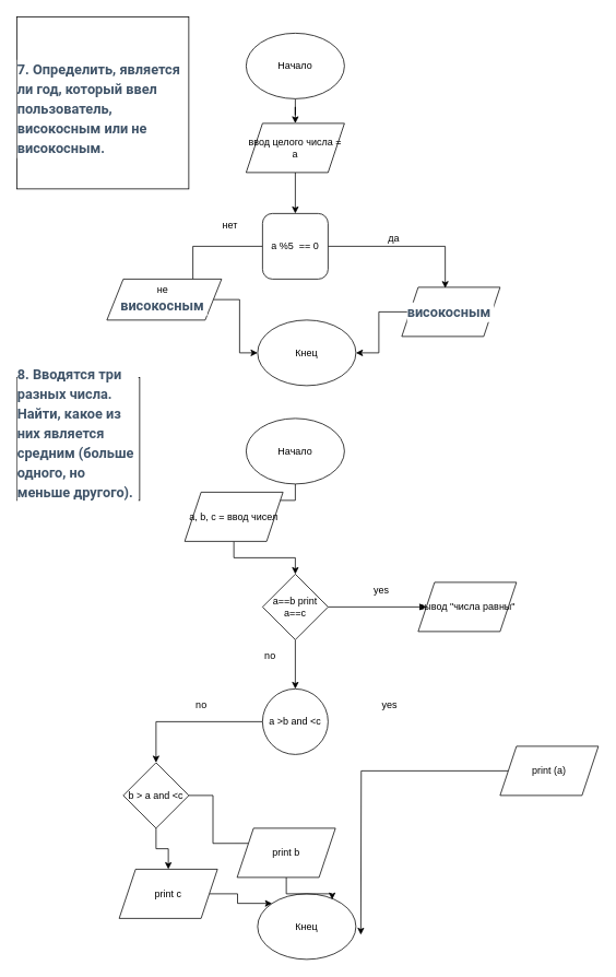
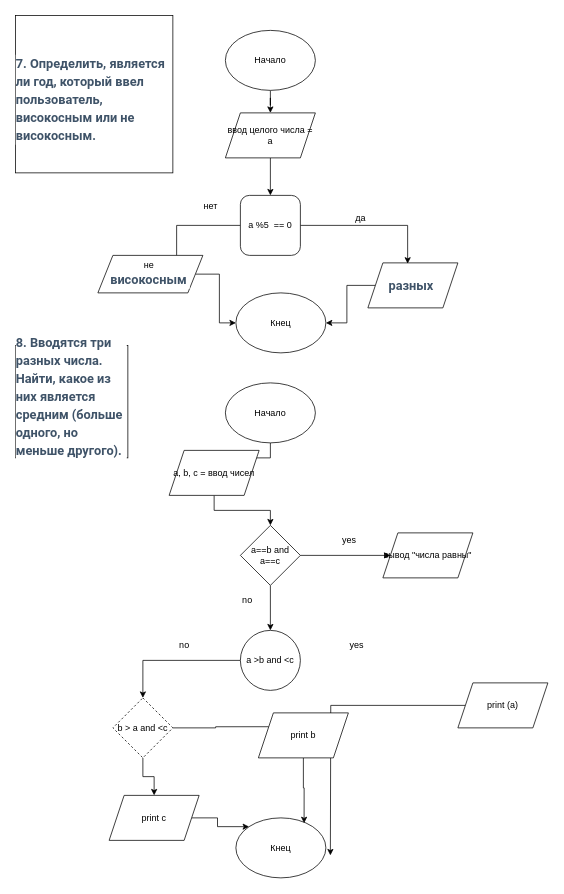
  <mxCell id="0" />
  <mxCell id="1" parent="0" />
  <mxCell id="2" value="&lt;br&gt;&lt;h3 style=&quot;box-sizing: border-box; font-family: Roboto, &amp;quot;San Francisco&amp;quot;, &amp;quot;Helvetica Neue&amp;quot;, Helvetica, Arial; font-weight: bold; line-height: 24px; color: rgb(63, 83, 104); margin: 0px; font-size: 17px; font-style: normal; font-variant-ligatures: normal; font-variant-caps: normal; letter-spacing: normal; orphans: 2; text-align: start; text-indent: 0px; text-transform: none; widows: 2; word-spacing: 0px; -webkit-text-stroke-width: 0px; background-color: rgb(255, 255, 255); text-decoration-thickness: initial; text-decoration-style: initial; text-decoration-color: initial;&quot;&gt;&lt;/h3&gt;&lt;h3 style=&quot;box-sizing: border-box; font-family: Roboto, &amp;quot;San Francisco&amp;quot;, &amp;quot;Helvetica Neue&amp;quot;, Helvetica, Arial; line-height: 24px; color: rgb(63, 83, 104); margin: 0px; font-size: 17px; text-align: start; background-color: rgb(255, 255, 255);&quot;&gt;7. Определить, является ли год, который ввел пользователь, високосным или не високосным.&lt;/h3&gt;" style="whiteSpace=wrap;html=1;aspect=fixed;" parent="1" vertex="1"><mxGeometry width="210" height="210" as="geometry" x="20" y="20" /></mxCell>
  <mxCell id="3" value="&lt;font style=&quot;vertical-align: inherit;&quot;&gt;&lt;font style=&quot;vertical-align: inherit;&quot;&gt;Кнец&lt;/font&gt;&lt;/font&gt;" style="ellipse;whiteSpace=wrap;html=1;" parent="1" vertex="1"><mxGeometry x="314" y="390" width="120" height="80" as="geometry" /></mxCell>
  <mxCell id="4" style="edgeStyle=orthogonalEdgeStyle;rounded=0;orthogonalLoop=1;jettySize=auto;html=1;exitX=0.5;exitY=1;exitDx=0;exitDy=0;" edge="1" parent="1" source="5" target="7"><mxGeometry relative="1" as="geometry" /></mxCell>
  <mxCell id="5" value="Начало" style="ellipse;whiteSpace=wrap;html=1;" vertex="1" parent="1"><mxGeometry x="300" y="40" width="120" height="80" as="geometry" /></mxCell>
  <mxCell id="6" style="edgeStyle=orthogonalEdgeStyle;rounded=0;orthogonalLoop=1;jettySize=auto;html=1;exitX=0.5;exitY=1;exitDx=0;exitDy=0;entryX=0.5;entryY=0;entryDx=0;entryDy=0;" edge="1" parent="1" source="7" target="10"><mxGeometry relative="1" as="geometry" /></mxCell>
  <mxCell id="7" value="ввод целого числа = а" style="shape=parallelogram;perimeter=parallelogramPerimeter;whiteSpace=wrap;html=1;fixedSize=1;" vertex="1" parent="1"><mxGeometry x="300" y="150" width="120" height="60" as="geometry" /></mxCell>
  <mxCell id="8" style="edgeStyle=orthogonalEdgeStyle;rounded=0;orthogonalLoop=1;jettySize=auto;html=1;entryX=0.75;entryY=0;entryDx=0;entryDy=0;endArrow=none;" edge="1" parent="1" source="10" target="12"><mxGeometry relative="1" as="geometry"><mxPoint x="210" y="300" as="targetPoint" /></mxGeometry></mxCell>
  <mxCell id="9" style="edgeStyle=orthogonalEdgeStyle;rounded=0;orthogonalLoop=1;jettySize=auto;html=1;exitX=1;exitY=0.5;exitDx=0;exitDy=0;entryX=0.442;entryY=0.017;entryDx=0;entryDy=0;entryPerimeter=0;" edge="1" parent="1" source="10" target="14"><mxGeometry relative="1" as="geometry"><mxPoint x="540" y="300" as="targetPoint" /></mxGeometry></mxCell>
  <mxCell id="10" value="а %5&amp;nbsp; == 0" style="whiteSpace=wrap;html=1;rounded=1;" vertex="1" parent="1"><mxGeometry x="320" y="260" width="80" height="80" as="geometry" /></mxCell>
  <mxCell id="11" style="edgeStyle=orthogonalEdgeStyle;rounded=0;orthogonalLoop=1;jettySize=auto;html=1;" edge="1" parent="1" source="12" target="3"><mxGeometry relative="1" as="geometry" /></mxCell>
  <mxCell id="12" value="не&amp;nbsp;&lt;h3 style=&quot;box-sizing: border-box; font-family: Roboto, &amp;quot;San Francisco&amp;quot;, &amp;quot;Helvetica Neue&amp;quot;, Helvetica, Arial; line-height: 24px; color: rgb(63, 83, 104); margin: 0px; font-size: 17px; text-align: start; background-color: rgb(255, 255, 255);&quot;&gt;високосным&amp;nbsp;&lt;/h3&gt;" style="shape=parallelogram;perimeter=parallelogramPerimeter;whiteSpace=wrap;html=1;fixedSize=1;" vertex="1" parent="1"><mxGeometry x="130" y="340" width="140" height="50" as="geometry" /></mxCell>
  <mxCell id="13" style="edgeStyle=orthogonalEdgeStyle;rounded=0;orthogonalLoop=1;jettySize=auto;html=1;" edge="1" parent="1" source="14" target="3"><mxGeometry relative="1" as="geometry" /></mxCell>
- <mxCell id="14" value="&lt;h3 style=&quot;box-sizing: border-box; font-family: Roboto, &amp;quot;San Francisco&amp;quot;, &amp;quot;Helvetica Neue&amp;quot;, Helvetica, Arial; line-height: 24px; color: rgb(63, 83, 104); margin: 0px; font-size: 17px; text-align: start; background-color: rgb(255, 255, 255);&quot;&gt;високосным&amp;nbsp;&lt;/h3&gt;" style="shape=parallelogram;perimeter=parallelogramPerimeter;whiteSpace=wrap;html=1;fixedSize=1;" vertex="1" parent="1"><mxGeometry x="490" y="350" width="120" height="60" as="geometry" /></mxCell>
+ <mxCell id="14" value="&lt;h3 style=&quot;box-sizing: border-box; font-family: Roboto, &amp;quot;San Francisco&amp;quot;, &amp;quot;Helvetica Neue&amp;quot;, Helvetica, Arial; line-height: 24px; color: rgb(63, 83, 104); margin: 0px; font-size: 17px; text-align: start; background-color: rgb(255, 255, 255);&quot;&gt;разных&amp;nbsp;&lt;/h3&gt;" style="shape=parallelogram;perimeter=parallelogramPerimeter;whiteSpace=wrap;html=1;fixedSize=1;" vertex="1" parent="1"><mxGeometry x="490" y="350" width="120" height="60" as="geometry" /></mxCell>
  <mxCell id="15" value="да" style="text;html=1;align=center;verticalAlign=middle;resizable=0;points=[];autosize=1;strokeColor=none;fillColor=none;" vertex="1" parent="1"><mxGeometry x="465" y="280" width="30" height="20" as="geometry" /></mxCell>
  <mxCell id="16" value="нет" style="text;html=1;align=center;verticalAlign=middle;resizable=0;points=[];autosize=1;strokeColor=none;fillColor=none;" vertex="1" parent="1"><mxGeometry x="265" y="265" width="30" height="20" as="geometry" /></mxCell>
  <mxCell id="17" value="&#10;&lt;h3 style=&quot;box-sizing: border-box; font-family: Roboto, &amp;quot;San Francisco&amp;quot;, &amp;quot;Helvetica Neue&amp;quot;, Helvetica, Arial; font-weight: bold; line-height: 24px; color: rgb(63, 83, 104); margin: 0px; font-size: 17px; font-style: normal; font-variant-ligatures: normal; font-variant-caps: normal; letter-spacing: normal; orphans: 2; text-align: start; text-indent: 0px; text-transform: none; widows: 2; word-spacing: 0px; -webkit-text-stroke-width: 0px; background-color: rgb(255, 255, 255); text-decoration-thickness: initial; text-decoration-style: initial; text-decoration-color: initial;&quot;&gt;8. Вводятся три разных числа. Найти, какое из них является средним (больше одного, но меньше другого).&lt;/h3&gt;&#10;&#10;" style="whiteSpace=wrap;html=1;aspect=fixed;" vertex="1" parent="1"><mxGeometry y="460" width="150" height="150" as="geometry" x="20" /></mxCell>
  <mxCell id="18" style="edgeStyle=orthogonalEdgeStyle;rounded=0;orthogonalLoop=1;jettySize=auto;html=1;exitX=0.5;exitY=1;exitDx=0;exitDy=0;entryX=0.5;entryY=0;entryDx=0;entryDy=0;" edge="1" parent="1" source="19" target="22"><mxGeometry relative="1" as="geometry" /></mxCell>
  <mxCell id="19" value="Начало" style="ellipse;whiteSpace=wrap;html=1;" vertex="1" parent="1"><mxGeometry x="300" y="510" width="120" height="80" as="geometry" /></mxCell>
  <mxCell id="20" value="&lt;font style=&quot;vertical-align: inherit;&quot;&gt;&lt;font style=&quot;vertical-align: inherit;&quot;&gt;Кнец&lt;/font&gt;&lt;/font&gt;" style="ellipse;whiteSpace=wrap;html=1;" vertex="1" parent="1"><mxGeometry x="314" y="1090" width="120" height="80" as="geometry" /></mxCell>
  <mxCell id="21" style="edgeStyle=orthogonalEdgeStyle;rounded=0;orthogonalLoop=1;jettySize=auto;html=1;exitX=0.5;exitY=1;exitDx=0;exitDy=0;entryX=0.5;entryY=0;entryDx=0;entryDy=0;" edge="1" parent="1" source="22" target="34"><mxGeometry relative="1" as="geometry" /></mxCell>
  <mxCell id="22" value="a, b, c = ввод чисел" style="shape=parallelogram;perimeter=parallelogramPerimeter;whiteSpace=wrap;html=1;fixedSize=1;" vertex="1" parent="1"><mxGeometry x="225" y="600" width="120" height="60" as="geometry" /></mxCell>
  <mxCell id="23" style="edgeStyle=orthogonalEdgeStyle;rounded=0;orthogonalLoop=1;jettySize=auto;html=1;exitX=0;exitY=0.5;exitDx=0;exitDy=0;entryX=0.5;entryY=0;entryDx=0;entryDy=0;" edge="1" parent="1" source="24" target="30"><mxGeometry relative="1" as="geometry" /></mxCell>
  <mxCell id="24" value="a &amp;gt;b and &amp;lt;c" style="ellipse;whiteSpace=wrap;html=1;" vertex="1" parent="1"><mxGeometry x="320" y="840" width="80" height="80" as="geometry" /></mxCell>
  <mxCell id="25" style="edgeStyle=orthogonalEdgeStyle;rounded=0;orthogonalLoop=1;jettySize=auto;html=1;" edge="1" parent="1" source="26"><mxGeometry relative="1" as="geometry"><mxPoint x="440" y="1140" as="targetPoint" /></mxGeometry></mxCell>
  <mxCell id="26" value="print (a)" style="shape=parallelogram;perimeter=parallelogramPerimeter;whiteSpace=wrap;html=1;fixedSize=1;" vertex="1" parent="1"><mxGeometry x="610" y="910" width="120" height="60" as="geometry" /></mxCell>
  <mxCell id="27" value="yes" style="text;html=1;align=center;verticalAlign=middle;resizable=0;points=[];autosize=1;strokeColor=none;fillColor=none;" vertex="1" parent="1"><mxGeometry x="460" y="850" width="30" height="20" as="geometry" /></mxCell>
  <mxCell id="28" style="edgeStyle=orthogonalEdgeStyle;rounded=0;orthogonalLoop=1;jettySize=auto;html=1;exitX=0.5;exitY=1;exitDx=0;exitDy=0;entryX=0.5;entryY=0;entryDx=0;entryDy=0;" edge="1" parent="1" source="30" target="41"><mxGeometry relative="1" as="geometry" /></mxCell>
  <mxCell id="29" style="edgeStyle=orthogonalEdgeStyle;rounded=0;orthogonalLoop=1;jettySize=auto;html=1;exitX=1;exitY=0.5;exitDx=0;exitDy=0;entryX=0;entryY=0.25;entryDx=0;entryDy=0;endArrow=none;" edge="1" parent="1" source="30" target="39"><mxGeometry relative="1" as="geometry" /></mxCell>
- <mxCell id="30" value="b &amp;gt; а and &amp;lt;c" style="rhombus;whiteSpace=wrap;html=1;" vertex="1" parent="1"><mxGeometry x="150" y="930" width="80" height="80" as="geometry" /></mxCell>
+ <mxCell id="30" value="b &amp;gt; а and &amp;lt;c" style="rhombus;whiteSpace=wrap;html=1;dashed=1;" vertex="1" parent="1"><mxGeometry x="150" y="930" width="80" height="80" as="geometry" /></mxCell>
  <mxCell id="31" value="no" style="text;html=1;align=center;verticalAlign=middle;resizable=0;points=[];autosize=1;strokeColor=none;fillColor=none;" vertex="1" parent="1"><mxGeometry x="230" y="850" width="30" height="20" as="geometry" /></mxCell>
  <mxCell id="32" style="edgeStyle=orthogonalEdgeStyle;rounded=0;orthogonalLoop=1;jettySize=auto;html=1;exitX=1;exitY=0.5;exitDx=0;exitDy=0;" edge="1" parent="1" source="34" target="35"><mxGeometry relative="1" as="geometry" /></mxCell>
  <mxCell id="33" style="edgeStyle=orthogonalEdgeStyle;rounded=0;orthogonalLoop=1;jettySize=auto;html=1;exitX=0.5;exitY=1;exitDx=0;exitDy=0;" edge="1" parent="1" source="34" target="24"><mxGeometry relative="1" as="geometry" /></mxCell>
- <mxCell id="34" value="a==b print a==c" style="rhombus;whiteSpace=wrap;html=1;" vertex="1" parent="1"><mxGeometry x="320" y="700" width="80" height="80" as="geometry" /></mxCell>
+ <mxCell id="34" value="a==b and a==c" style="rhombus;whiteSpace=wrap;html=1;" vertex="1" parent="1"><mxGeometry x="320" y="700" width="80" height="80" as="geometry" /></mxCell>
  <mxCell id="35" value="вывод &quot;числа равны&quot;" style="shape=parallelogram;perimeter=parallelogramPerimeter;whiteSpace=wrap;html=1;fixedSize=1;" vertex="1" parent="1"><mxGeometry x="510" y="710" width="120" height="60" as="geometry" /></mxCell>
  <mxCell id="36" value="yes" style="text;html=1;align=center;verticalAlign=middle;resizable=0;points=[];autosize=1;strokeColor=none;fillColor=none;" vertex="1" parent="1"><mxGeometry x="450" y="710" width="30" height="20" as="geometry" /></mxCell>
  <mxCell id="37" value="no" style="text;html=1;align=center;verticalAlign=middle;resizable=0;points=[];autosize=1;strokeColor=none;fillColor=none;" vertex="1" parent="1"><mxGeometry x="314" y="790" width="30" height="20" as="geometry" /></mxCell>
  <mxCell id="38" style="edgeStyle=orthogonalEdgeStyle;rounded=0;orthogonalLoop=1;jettySize=auto;html=1;entryX=0.758;entryY=0.088;entryDx=0;entryDy=0;entryPerimeter=0;" edge="1" parent="1" source="39" target="20"><mxGeometry relative="1" as="geometry" /></mxCell>
- <mxCell id="39" value="print b" style="shape=parallelogram;perimeter=parallelogramPerimeter;whiteSpace=wrap;html=1;fixedSize=1;" vertex="1" parent="1"><mxGeometry x="289" y="1010" width="120" height="60" as="geometry" /></mxCell>
+ <mxCell id="39" value="print b" style="shape=parallelogram;perimeter=parallelogramPerimeter;whiteSpace=wrap;html=1;fixedSize=1;" vertex="1" parent="1"><mxGeometry x="344" y="950" width="120" height="60" as="geometry" /></mxCell>
  <mxCell id="40" style="edgeStyle=orthogonalEdgeStyle;rounded=0;orthogonalLoop=1;jettySize=auto;html=1;entryX=0;entryY=0;entryDx=0;entryDy=0;" edge="1" parent="1" source="41" target="20"><mxGeometry relative="1" as="geometry" /></mxCell>
  <mxCell id="41" value="print c" style="shape=parallelogram;perimeter=parallelogramPerimeter;whiteSpace=wrap;html=1;fixedSize=1;" vertex="1" parent="1"><mxGeometry x="145" y="1060" width="120" height="60" as="geometry" /></mxCell>
